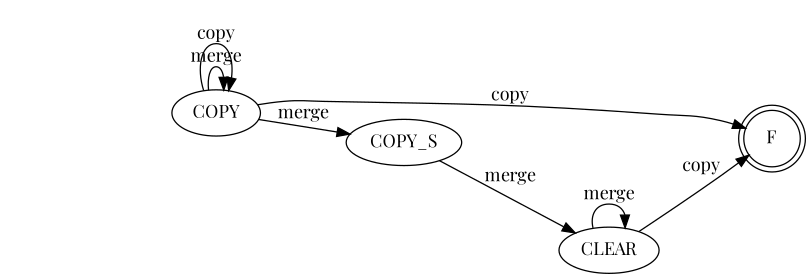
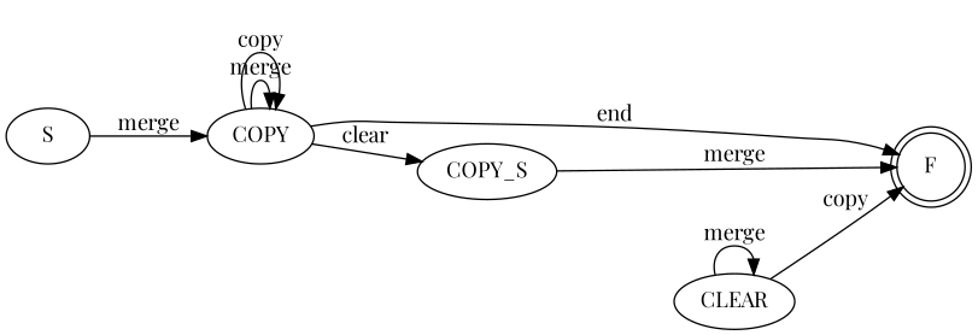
  digraph {
    fontname="Playfair Display"
    rankdir=LR
    node [fontname="Playfair Display"]
    edge [fontname="Playfair Display"]
    F [shape=doublecircle]
+   S
    COPY
    n4 [label=COPY_S]
    CLEAR
-   COPY -> F [label=copy]
+   S -> COPY [label=merge]
+   COPY -> F [label=end]
    COPY -> COPY [label=merge]
    COPY -> COPY [label=copy]
-   COPY -> n4 [label=merge]
-   n4 -> CLEAR [label=merge]
+   COPY -> n4 [label=clear]
+   n4 -> F [label=merge]
    CLEAR -> F [label=copy]
    CLEAR -> CLEAR [label=merge]
  }
